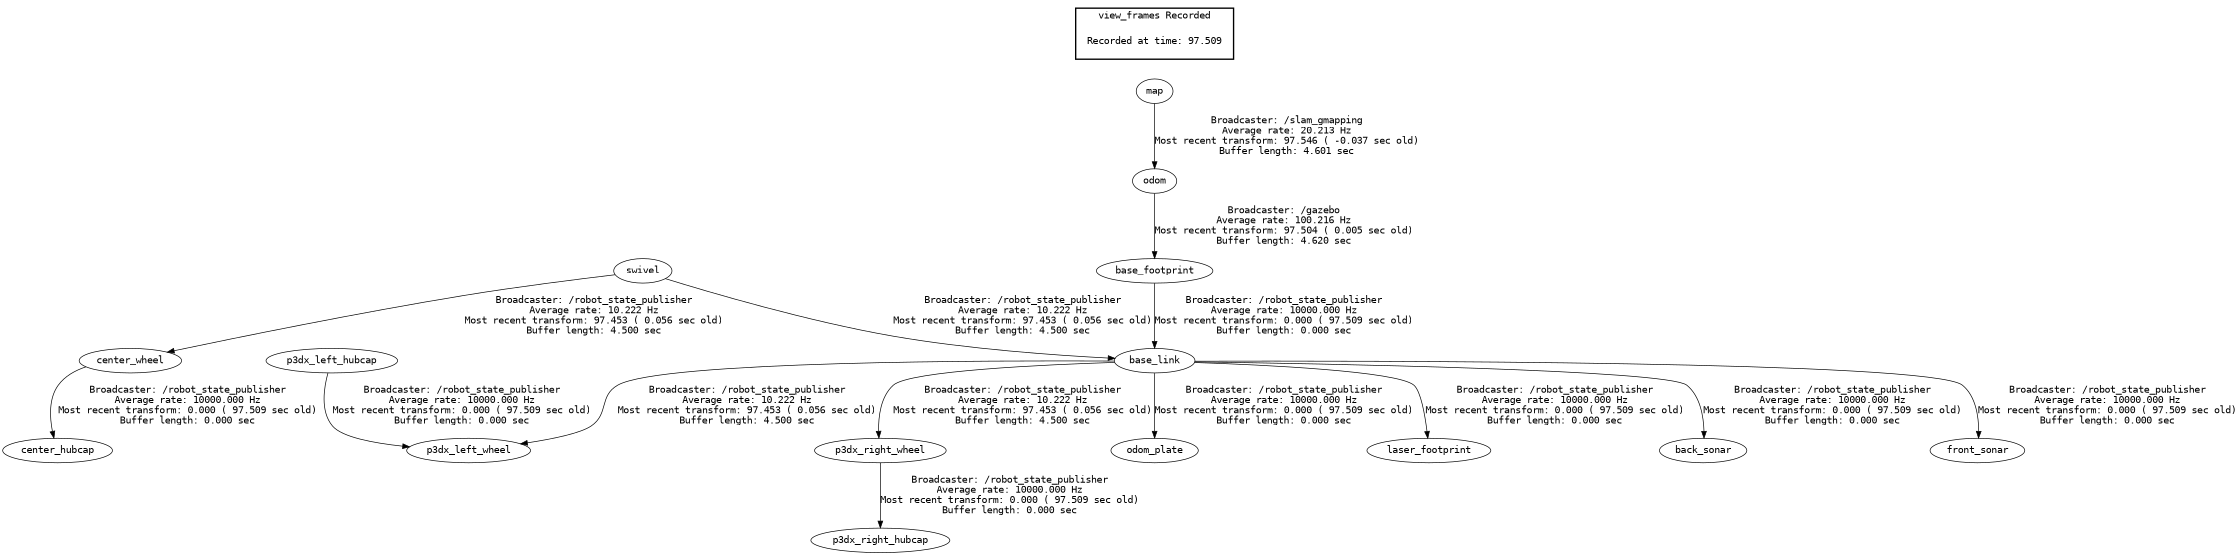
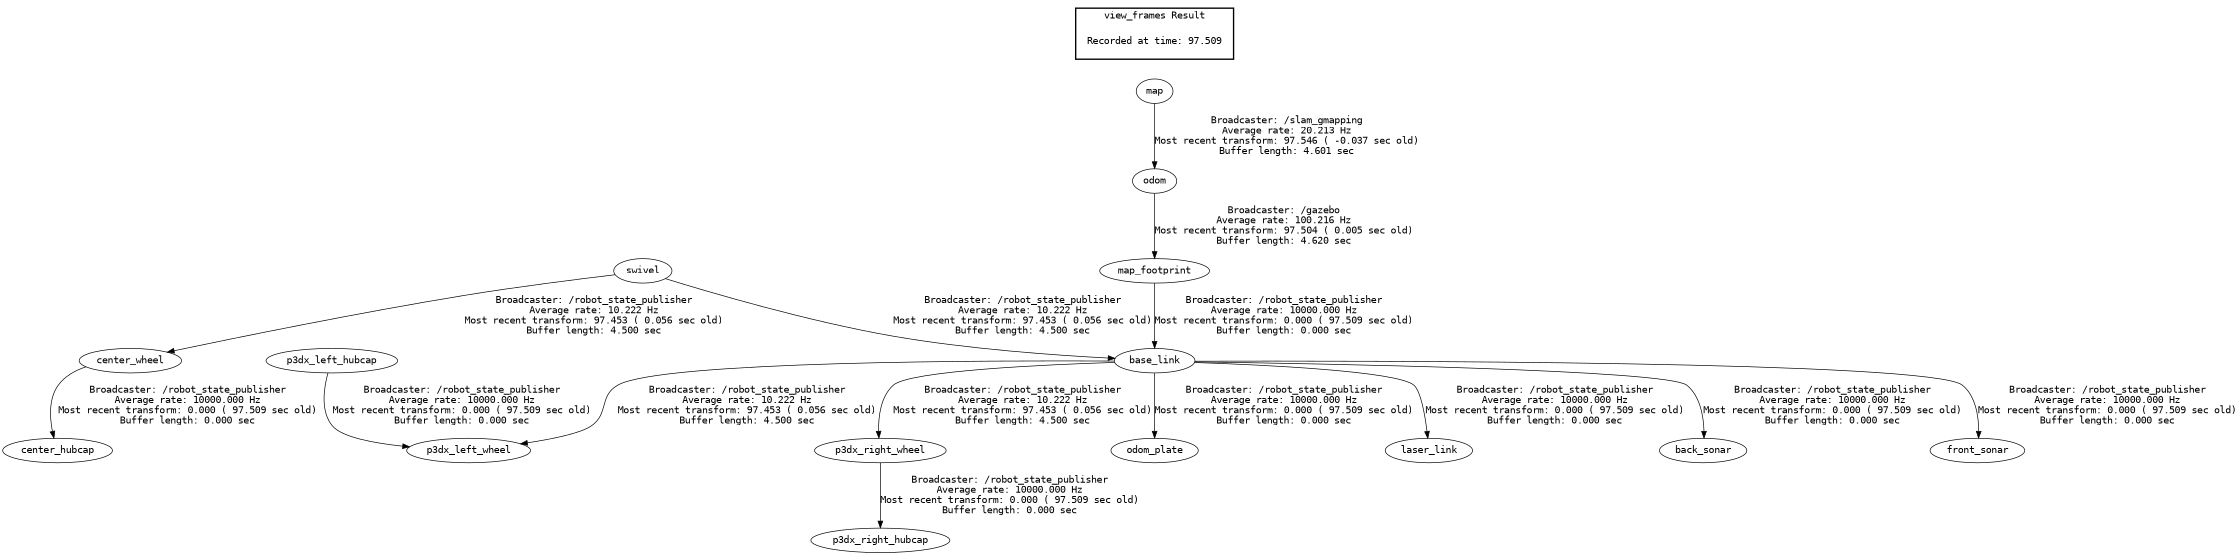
  digraph {
    fontname="DejaVu Sans Mono"
    node [fontname="DejaVu Sans Mono"]
    edge [fontname="DejaVu Sans Mono"]
    "Recorded at time: 97.509" [shape=plaintext]
    map
    base_link
    back_sonar
    front_sonar
    p3dx_left_wheel
    p3dx_right_wheel
    n8 [label=odom_plate]
-   laser_link [label=laser_footprint]
+   laser_link
    p3dx_right_hubcap
    swivel
    center_wheel
-   base_footprint
+   base_footprint [label=map_footprint]
    odom
    p3dx_left_hubcap
    center_hubcap
    subgraph cluster_1 {
      color=black
-     label="view_frames Recorded"
+     label="view_frames Result"
      style=bold
      "Recorded at time: 97.509"
    }
    "Recorded at time: 97.509" -> map [style=invis]
    map -> odom [label="Broadcaster: /slam_gmapping\nAverage rate: 20.213 Hz\nMost recent transform: 97.546 ( -0.037 sec old)\nBuffer length: 4.601 sec\n"]
    base_link -> back_sonar [label="Broadcaster: /robot_state_publisher\nAverage rate: 10000.000 Hz\nMost recent transform: 0.000 ( 97.509 sec old)\nBuffer length: 0.000 sec\n"]
    base_link -> front_sonar [label="Broadcaster: /robot_state_publisher\nAverage rate: 10000.000 Hz\nMost recent transform: 0.000 ( 97.509 sec old)\nBuffer length: 0.000 sec\n"]
    base_link -> p3dx_left_wheel [label="Broadcaster: /robot_state_publisher\nAverage rate: 10.222 Hz\nMost recent transform: 97.453 ( 0.056 sec old)\nBuffer length: 4.500 sec\n"]
    base_link -> p3dx_right_wheel [label="Broadcaster: /robot_state_publisher\nAverage rate: 10.222 Hz\nMost recent transform: 97.453 ( 0.056 sec old)\nBuffer length: 4.500 sec\n"]
    base_link -> n8 [label="Broadcaster: /robot_state_publisher\nAverage rate: 10000.000 Hz\nMost recent transform: 0.000 ( 97.509 sec old)\nBuffer length: 0.000 sec\n"]
    base_link -> laser_link [label="Broadcaster: /robot_state_publisher\nAverage rate: 10000.000 Hz\nMost recent transform: 0.000 ( 97.509 sec old)\nBuffer length: 0.000 sec\n"]
    p3dx_right_wheel -> p3dx_right_hubcap [label="Broadcaster: /robot_state_publisher\nAverage rate: 10000.000 Hz\nMost recent transform: 0.000 ( 97.509 sec old)\nBuffer length: 0.000 sec\n"]
    swivel -> base_link [label="Broadcaster: /robot_state_publisher\nAverage rate: 10.222 Hz\nMost recent transform: 97.453 ( 0.056 sec old)\nBuffer length: 4.500 sec\n"]
    swivel -> center_wheel [label="Broadcaster: /robot_state_publisher\nAverage rate: 10.222 Hz\nMost recent transform: 97.453 ( 0.056 sec old)\nBuffer length: 4.500 sec\n"]
    center_wheel -> center_hubcap [label="Broadcaster: /robot_state_publisher\nAverage rate: 10000.000 Hz\nMost recent transform: 0.000 ( 97.509 sec old)\nBuffer length: 0.000 sec\n"]
    base_footprint -> base_link [label="Broadcaster: /robot_state_publisher\nAverage rate: 10000.000 Hz\nMost recent transform: 0.000 ( 97.509 sec old)\nBuffer length: 0.000 sec\n"]
    odom -> base_footprint [label="Broadcaster: /gazebo\nAverage rate: 100.216 Hz\nMost recent transform: 97.504 ( 0.005 sec old)\nBuffer length: 4.620 sec\n"]
    p3dx_left_hubcap -> p3dx_left_wheel [label="Broadcaster: /robot_state_publisher\nAverage rate: 10000.000 Hz\nMost recent transform: 0.000 ( 97.509 sec old)\nBuffer length: 0.000 sec\n"]
  }
